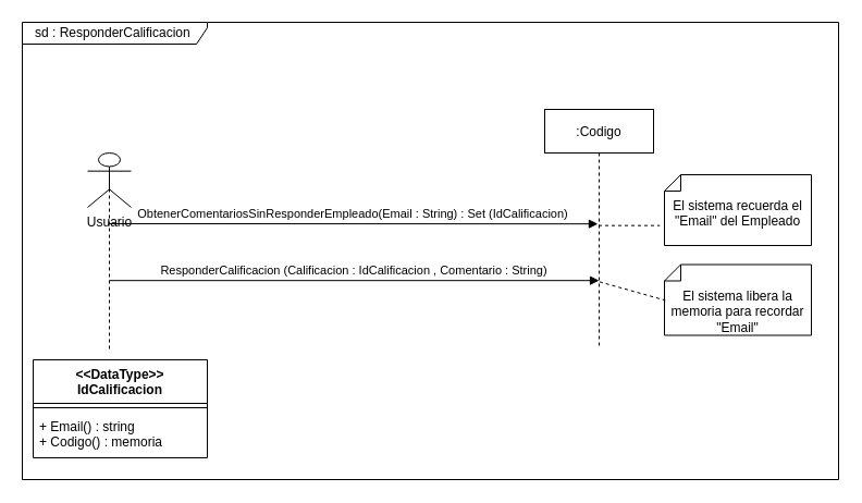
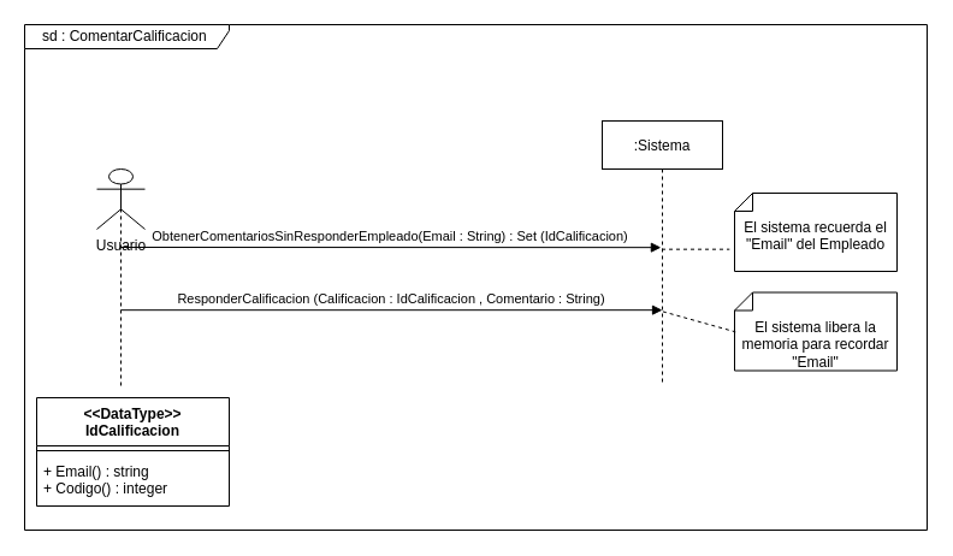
  <mxCell id="0" />
  <mxCell id="1" parent="0" />
- <mxCell id="2" value="sd : ResponderCalificacion&amp;nbsp;" style="shape=umlFrame;whiteSpace=wrap;html=1;width=170;height=20;" parent="1" vertex="1"><mxGeometry x="20" y="20" width="750" height="420" as="geometry" /></mxCell>
- <mxCell id="3" value=":Codigo" style="shape=umlLifeline;perimeter=lifelinePerimeter;container=1;collapsible=0;recursiveResize=0;rounded=0;shadow=0;strokeWidth=1;" parent="1" vertex="1"><mxGeometry x="500" y="100" width="100" height="220" as="geometry" /></mxCell>
+ <mxCell id="2" value="sd : ComentarCalificacion&amp;nbsp;" style="shape=umlFrame;whiteSpace=wrap;html=1;width=170;height=20;" parent="1" vertex="1"><mxGeometry x="20" y="20" width="750" height="420" as="geometry" /></mxCell>
+ <mxCell id="3" value=":Sistema" style="shape=umlLifeline;perimeter=lifelinePerimeter;container=1;collapsible=0;recursiveResize=0;rounded=0;shadow=0;strokeWidth=1;" parent="1" vertex="1"><mxGeometry x="500" y="100" width="100" height="220" as="geometry" /></mxCell>
  <mxCell id="4" value="Usuario" style="shape=umlActor;verticalLabelPosition=bottom;verticalAlign=top;html=1;shadow=0;" parent="1" vertex="1"><mxGeometry x="80" y="140" width="40" height="50" as="geometry" /></mxCell>
  <mxCell id="5" value="" style="endArrow=none;dashed=1;html=1;rounded=0;" parent="1" edge="1"><mxGeometry width="50" height="50" relative="1" as="geometry"><mxPoint x="100" y="320" as="sourcePoint" /><mxPoint x="100" y="155" as="targetPoint" /></mxGeometry></mxCell>
  <mxCell id="6" value="ResponderCalificacion (Calificacion : IdCalificacion , Comentario : String)" style="verticalAlign=bottom;endArrow=block;shadow=0;strokeWidth=1;" parent="1" edge="1"><mxGeometry relative="1" as="geometry"><mxPoint x="100" y="257.18" as="sourcePoint" /><mxPoint x="550" y="257.18" as="targetPoint" /></mxGeometry></mxCell>
  <mxCell id="7" value="ObtenerComentariosSinResponderEmpleado(Email : String) : Set (IdCalificacion)" style="verticalAlign=bottom;endArrow=block;shadow=0;strokeWidth=1;entryX=0.489;entryY=0.478;entryDx=0;entryDy=0;entryPerimeter=0;" parent="1" target="3" edge="1"><mxGeometry relative="1" as="geometry"><mxPoint x="100" y="205" as="sourcePoint" /><mxPoint x="609.5" y="205" as="targetPoint" /></mxGeometry></mxCell>
  <mxCell id="8" value="El sistema recuerda el &quot;Email&quot; del Empleado" style="shape=note2;boundedLbl=1;whiteSpace=wrap;html=1;size=15;verticalAlign=top;align=center;direction=east;flipV=0;flipH=1;" parent="1" vertex="1"><mxGeometry x="610" y="160" width="135" height="65" as="geometry" /></mxCell>
  <mxCell id="9" value="" style="endArrow=none;dashed=1;html=1;rounded=0;entryX=1.031;entryY=0.718;entryDx=0;entryDy=0;entryPerimeter=0;" parent="1" source="3" target="8" edge="1"><mxGeometry width="50" height="50" relative="1" as="geometry"><mxPoint x="560" y="330" as="sourcePoint" /><mxPoint x="610" y="280" as="targetPoint" /></mxGeometry></mxCell>
  <mxCell id="10" value="&lt;&lt;DataType&gt;&gt;&#10;IdCalificacion" style="swimlane;fontStyle=1;align=center;verticalAlign=top;childLayout=stackLayout;horizontal=1;startSize=40;horizontalStack=0;resizeParent=1;resizeParentMax=0;resizeLast=0;collapsible=1;marginBottom=0;" parent="1" vertex="1"><mxGeometry x="30" y="330" width="160" height="90" as="geometry"><mxRectangle x="340" y="360" width="100" height="26" as="alternateBounds" /></mxGeometry></mxCell>
  <mxCell id="11" value="" style="line;strokeWidth=1;fillColor=none;align=left;verticalAlign=middle;spacingTop=-1;spacingLeft=3;spacingRight=3;rotatable=0;labelPosition=right;points=[];portConstraint=eastwest;" parent="10" vertex="1"><mxGeometry y="40" width="160" height="8" as="geometry" /></mxCell>
- <mxCell id="12" value="+ Email() : string&#10;+ Codigo() : memoria" style="text;strokeColor=none;fillColor=none;align=left;verticalAlign=top;spacingLeft=4;spacingRight=4;overflow=hidden;rotatable=0;points=[[0,0.5],[1,0.5]];portConstraint=eastwest;" parent="10" vertex="1"><mxGeometry y="48" width="160" height="42" as="geometry" /></mxCell>
+ <mxCell id="12" value="+ Email() : string&#10;+ Codigo() : integer" style="text;strokeColor=none;fillColor=none;align=left;verticalAlign=top;spacingLeft=4;spacingRight=4;overflow=hidden;rotatable=0;points=[[0,0.5],[1,0.5]];portConstraint=eastwest;" parent="10" vertex="1"><mxGeometry y="48" width="160" height="42" as="geometry" /></mxCell>
  <mxCell id="13" value="El sistema libera la memoria para recordar &quot;Email&quot;" style="shape=note2;boundedLbl=1;whiteSpace=wrap;html=1;size=15;verticalAlign=top;align=center;direction=east;flipV=0;flipH=1;" parent="1" vertex="1"><mxGeometry x="610" y="242.5" width="135" height="65" as="geometry" /></mxCell>
  <mxCell id="14" value="" style="endArrow=none;dashed=1;html=1;rounded=0;exitX=0.504;exitY=0.72;exitDx=0;exitDy=0;exitPerimeter=0;entryX=0.994;entryY=0.505;entryDx=0;entryDy=0;entryPerimeter=0;" parent="1" edge="1" target="13" source="3"><mxGeometry width="50" height="50" relative="1" as="geometry"><mxPoint x="550" y="340" as="sourcePoint" /><mxPoint x="610" y="390" as="targetPoint" /></mxGeometry></mxCell>
